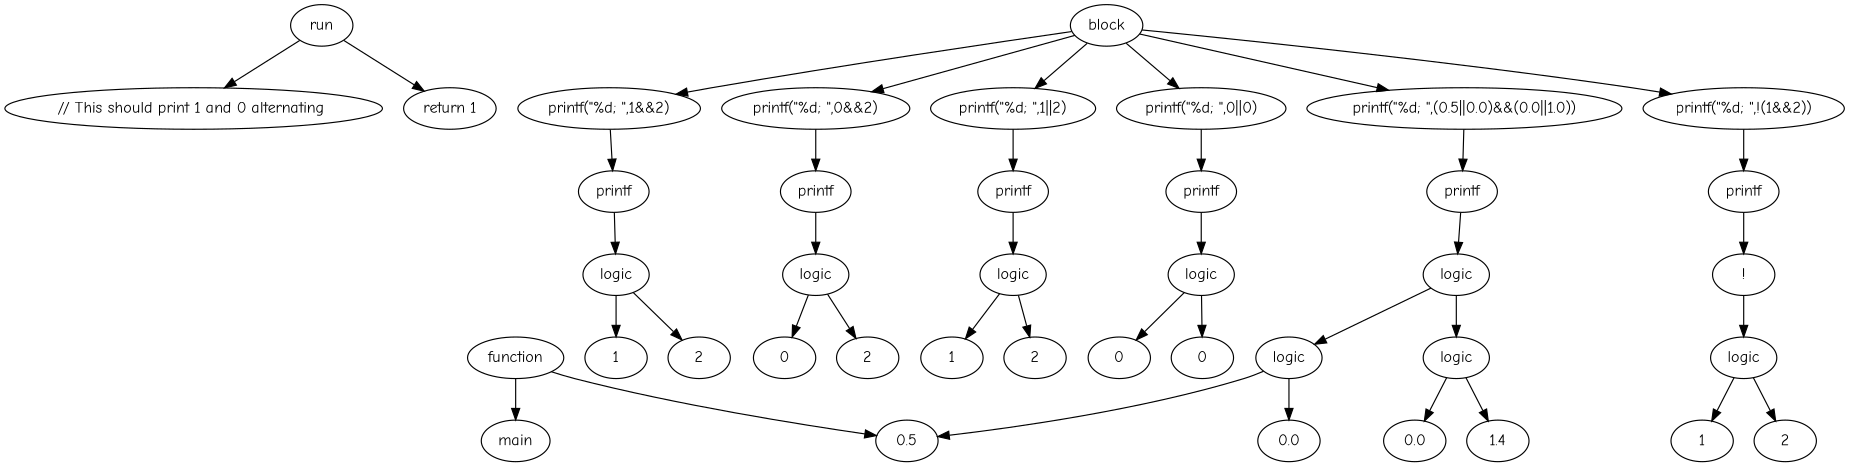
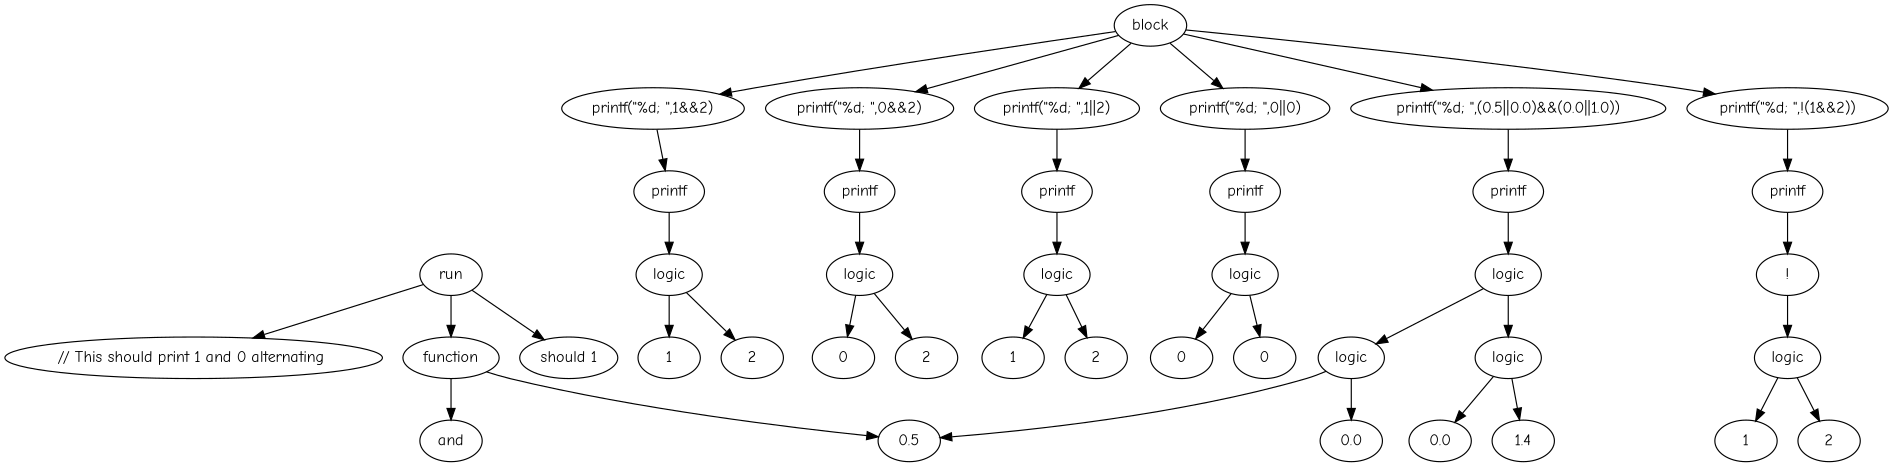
  digraph {
    fontname="Comic Neue"
    node [fontname="Comic Neue"]
    edge [fontname="Comic Neue"]
    n1 [label=run]
    n2 [label="// This should print 1 and 0 alternating \n"]
    n3 [label=function]
-   n4 [label="return 1"]
-   n5 [label=main]
+   n4 [label="should 1"]
+   n5 [label=and]
    n6 [label=0.5]
    n7 [label=block]
    n8 [label="printf(\"%d; \",1&&2)"]
    n9 [label="printf(\"%d; \",0&&2)"]
    n10 [label="printf(\"%d; \",1||2)"]
    n11 [label="printf(\"%d; \",0||0)"]
    n12 [label="printf(\"%d; \",(0.5||0.0)&&(0.0||1.0))"]
    n13 [label="printf(\"%d; \",!(1&&2))"]
    n14 [label=printf]
    n15 [label=printf]
    n16 [label=printf]
    n17 [label=printf]
    n18 [label=printf]
    n19 [label=printf]
    n20 [label=logic]
    n21 [label=1]
    n22 [label=2]
    n23 [label=logic]
    n24 [label=0]
    n25 [label=2]
    n26 [label=logic]
    n27 [label=1]
    n28 [label=2]
    n29 [label=logic]
    n30 [label=0]
    n31 [label=0]
    n32 [label=logic]
    n33 [label=logic]
    n34 [label=logic]
    n35 [label=0.0]
    n36 [label=0.0]
    n37 [label=1.4]
    n38 [label="!"]
    n39 [label=logic]
    n40 [label=1]
    n41 [label=2]
    n1 -> n2
+   n1 -> n3
    n1 -> n4
    n3 -> n5
    n3 -> n6
    n7 -> n8
    n7 -> n9
    n7 -> n10
    n7 -> n11
    n7 -> n12
    n7 -> n13
    n8 -> n14
    n9 -> n15
    n10 -> n16
    n11 -> n17
    n12 -> n18
    n13 -> n19
    n14 -> n20
    n15 -> n23
    n16 -> n26
    n17 -> n29
    n18 -> n32
    n19 -> n38
    n20 -> n21
    n20 -> n22
    n23 -> n24
    n23 -> n25
    n26 -> n27
    n26 -> n28
    n29 -> n30
    n29 -> n31
    n32 -> n33
    n32 -> n34
    n33 -> n6
    n33 -> n35
    n34 -> n36
    n34 -> n37
    n38 -> n39
    n39 -> n40
    n39 -> n41
  }
